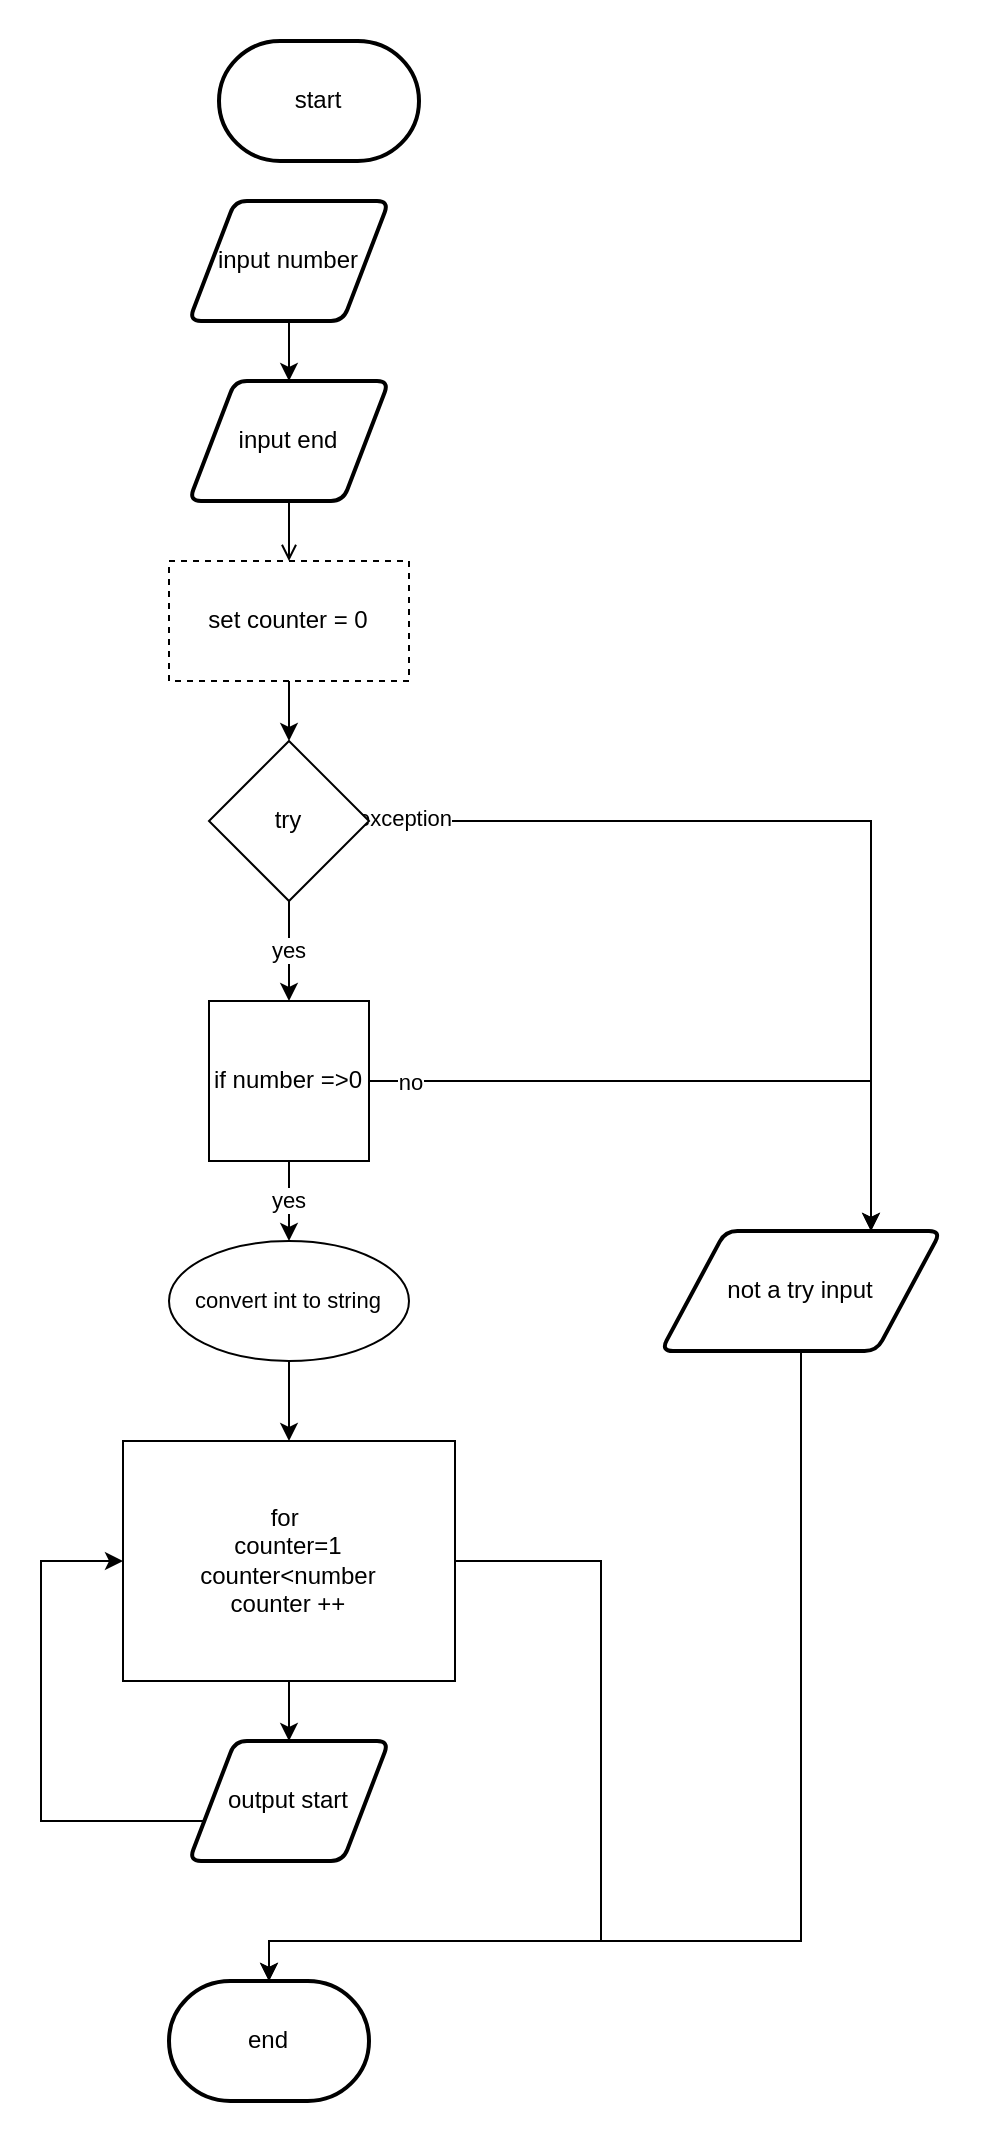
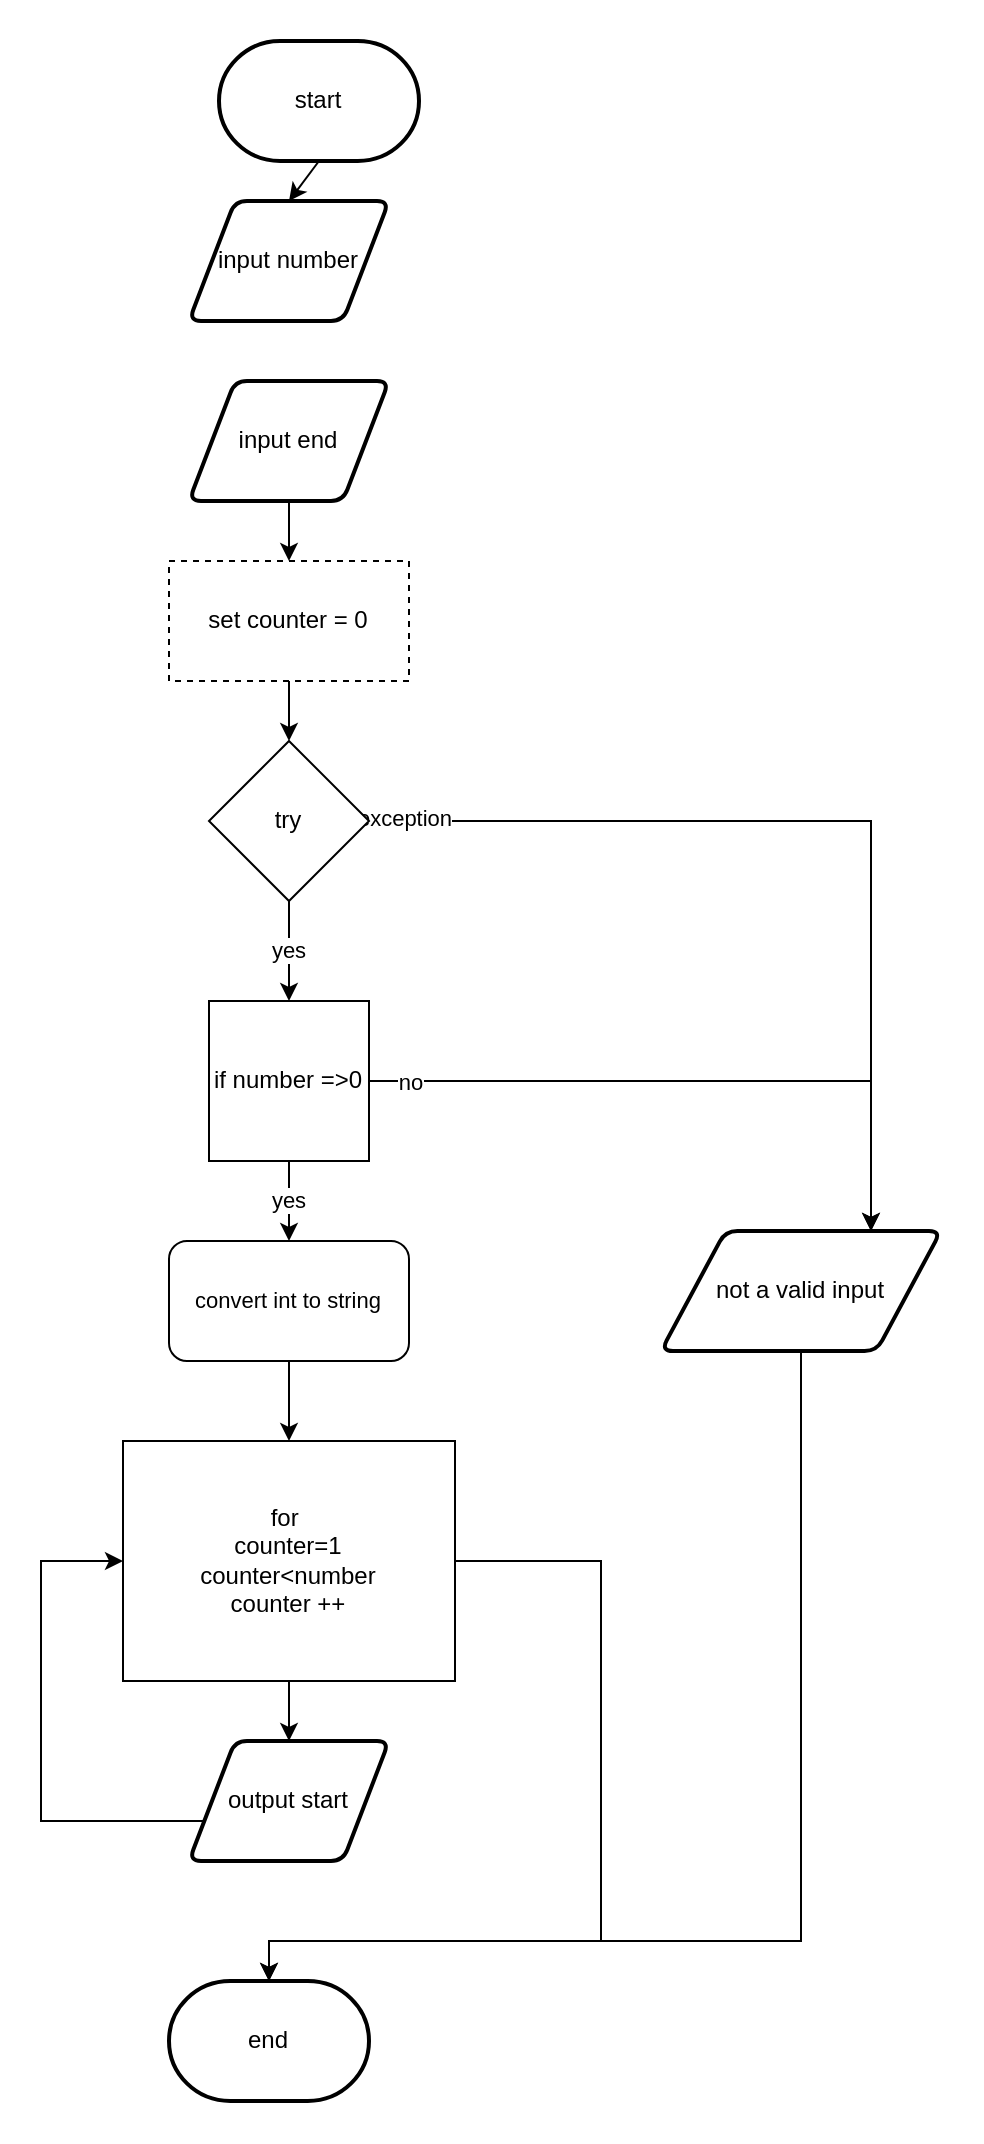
  <mxCell id="0" />
  <mxCell id="1" parent="0" />
+ <mxCell id="2" style="edgeStyle=none;html=1;exitX=0.5;exitY=1;exitDx=0;exitDy=0;exitPerimeter=0;entryX=0.5;entryY=0;entryDx=0;entryDy=0;" parent="1" source="3" target="5" edge="1"><mxGeometry relative="1" as="geometry" /></mxCell>
  <mxCell id="3" value="start" style="strokeWidth=2;html=1;shape=mxgraph.flowchart.terminator;whiteSpace=wrap;" parent="1" vertex="1"><mxGeometry x="109" y="20" width="100" height="60" as="geometry" /></mxCell>
- <mxCell id="4" style="edgeStyle=none;html=1;exitX=0.5;exitY=1;exitDx=0;exitDy=0;entryX=0.5;entryY=0;entryDx=0;entryDy=0;" edge="1" parent="1" source="5" target="27"><mxGeometry relative="1" as="geometry" /></mxCell>
  <mxCell id="5" value="input number" style="shape=parallelogram;html=1;strokeWidth=2;perimeter=parallelogramPerimeter;whiteSpace=wrap;rounded=1;arcSize=12;size=0.23;" parent="1" vertex="1"><mxGeometry x="94" y="100" width="100" height="60" as="geometry" /></mxCell>
  <mxCell id="6" style="edgeStyle=orthogonalEdgeStyle;shape=connector;rounded=0;html=1;exitX=0;exitY=0.5;exitDx=0;exitDy=0;entryX=0;entryY=0.5;entryDx=0;entryDy=0;labelBackgroundColor=default;fontFamily=Helvetica;fontSize=11;fontColor=default;endArrow=classic;strokeColor=default;" parent="1" source="7" target="11" edge="1"><mxGeometry relative="1" as="geometry"><Array as="points"><mxPoint x="20" y="910" /><mxPoint x="20" y="780" /></Array></mxGeometry></mxCell>
  <mxCell id="7" value="output start" style="shape=parallelogram;html=1;strokeWidth=2;perimeter=parallelogramPerimeter;whiteSpace=wrap;rounded=1;arcSize=12;size=0.23;" parent="1" vertex="1"><mxGeometry x="94" y="870" width="100" height="60" as="geometry" /></mxCell>
  <mxCell id="8" value="end" style="strokeWidth=2;html=1;shape=mxgraph.flowchart.terminator;whiteSpace=wrap;" parent="1" vertex="1"><mxGeometry x="84" y="990" width="100" height="60" as="geometry" /></mxCell>
  <mxCell id="9" style="edgeStyle=orthogonalEdgeStyle;shape=connector;rounded=0;html=1;exitX=1;exitY=0.5;exitDx=0;exitDy=0;labelBackgroundColor=default;fontFamily=Helvetica;fontSize=11;fontColor=default;endArrow=classic;strokeColor=default;entryX=0.5;entryY=0;entryDx=0;entryDy=0;entryPerimeter=0;" parent="1" source="11" target="8" edge="1"><mxGeometry relative="1" as="geometry"><mxPoint x="144" y="1170" as="targetPoint" /><Array as="points"><mxPoint x="300" y="780" /><mxPoint x="300" y="970" /><mxPoint x="134" y="970" /></Array></mxGeometry></mxCell>
  <mxCell id="10" style="edgeStyle=none;html=1;exitX=0.5;exitY=1;exitDx=0;exitDy=0;entryX=0.5;entryY=0;entryDx=0;entryDy=0;" parent="1" source="11" target="7" edge="1"><mxGeometry relative="1" as="geometry" /></mxCell>
  <mxCell id="11" value="for&amp;nbsp;&lt;br&gt;counter=1&lt;br&gt;counter&amp;lt;number&lt;br&gt;counter ++" style="whiteSpace=wrap;html=1;rounded=0;" parent="1" vertex="1"><mxGeometry x="61" y="720" width="166" height="120" as="geometry" /></mxCell>
  <mxCell id="12" style="edgeStyle=none;html=1;exitX=0.5;exitY=1;exitDx=0;exitDy=0;entryX=0.5;entryY=0;entryDx=0;entryDy=0;" parent="1" source="13" edge="1"><mxGeometry relative="1" as="geometry"><mxPoint x="144" y="370" as="targetPoint" /></mxGeometry></mxCell>
  <mxCell id="13" value="set counter = 0" style="rounded=0;whiteSpace=wrap;html=1;dashed=1;" parent="1" vertex="1"><mxGeometry x="84" y="280" width="120" height="60" as="geometry" /></mxCell>
  <mxCell id="14" style="edgeStyle=orthogonalEdgeStyle;shape=connector;rounded=0;html=1;exitX=0.5;exitY=1;exitDx=0;exitDy=0;entryX=0.5;entryY=0;entryDx=0;entryDy=0;entryPerimeter=0;labelBackgroundColor=default;fontFamily=Helvetica;fontSize=11;fontColor=default;endArrow=classic;strokeColor=default;" parent="1" source="15" target="8" edge="1"><mxGeometry relative="1" as="geometry"><Array as="points"><mxPoint x="400" y="970" /><mxPoint x="134" y="970" /></Array></mxGeometry></mxCell>
- <mxCell id="15" value="not a try input" style="shape=parallelogram;html=1;strokeWidth=2;perimeter=parallelogramPerimeter;whiteSpace=wrap;rounded=1;arcSize=12;size=0.23;" parent="1" vertex="1"><mxGeometry x="330" y="615" width="140" height="60" as="geometry" /></mxCell>
+ <mxCell id="15" value="not a valid input" style="shape=parallelogram;html=1;strokeWidth=2;perimeter=parallelogramPerimeter;whiteSpace=wrap;rounded=1;arcSize=12;size=0.23;" parent="1" vertex="1"><mxGeometry x="330" y="615" width="140" height="60" as="geometry" /></mxCell>
  <mxCell id="16" value="yes" style="edgeStyle=orthogonalEdgeStyle;shape=connector;rounded=0;html=1;exitX=0.5;exitY=1;exitDx=0;exitDy=0;entryX=0.5;entryY=0;entryDx=0;entryDy=0;labelBackgroundColor=default;fontFamily=Helvetica;fontSize=11;fontColor=default;endArrow=classic;strokeColor=default;" parent="1" source="19" target="23" edge="1"><mxGeometry relative="1" as="geometry" /></mxCell>
  <mxCell id="17" style="edgeStyle=orthogonalEdgeStyle;shape=connector;rounded=0;html=1;exitX=1;exitY=0.5;exitDx=0;exitDy=0;entryX=0.75;entryY=0;entryDx=0;entryDy=0;labelBackgroundColor=default;fontFamily=Helvetica;fontSize=11;fontColor=default;endArrow=classic;strokeColor=default;" parent="1" source="19" target="15" edge="1"><mxGeometry relative="1" as="geometry" /></mxCell>
  <mxCell id="18" value="exception" style="edgeLabel;html=1;align=center;verticalAlign=middle;resizable=0;points=[];fontSize=11;fontFamily=Helvetica;fontColor=default;" parent="17" vertex="1" connectable="0"><mxGeometry x="-0.926" y="2" relative="1" as="geometry"><mxPoint as="offset" /></mxGeometry></mxCell>
  <mxCell id="19" value="try" style="rhombus;whiteSpace=wrap;html=1;" parent="1" vertex="1"><mxGeometry x="104" y="370" width="80" height="80" as="geometry" /></mxCell>
  <mxCell id="20" value="yes" style="edgeStyle=orthogonalEdgeStyle;shape=connector;rounded=0;html=1;exitX=0.5;exitY=1;exitDx=0;exitDy=0;labelBackgroundColor=default;fontFamily=Helvetica;fontSize=11;fontColor=default;endArrow=classic;strokeColor=default;" parent="1" source="23" target="25" edge="1"><mxGeometry relative="1" as="geometry" /></mxCell>
  <mxCell id="21" style="edgeStyle=orthogonalEdgeStyle;shape=connector;rounded=0;html=1;exitX=1;exitY=0.5;exitDx=0;exitDy=0;entryX=0.75;entryY=0;entryDx=0;entryDy=0;labelBackgroundColor=default;fontFamily=Helvetica;fontSize=11;fontColor=default;endArrow=classic;strokeColor=default;" parent="1" source="23" target="15" edge="1"><mxGeometry relative="1" as="geometry" /></mxCell>
  <mxCell id="22" value="no" style="edgeLabel;html=1;align=center;verticalAlign=middle;resizable=0;points=[];fontSize=11;fontFamily=Helvetica;fontColor=default;" parent="21" vertex="1" connectable="0"><mxGeometry x="-0.876" relative="1" as="geometry"><mxPoint as="offset" /></mxGeometry></mxCell>
  <mxCell id="23" value="if number =&amp;gt;0" style="whiteSpace=wrap;html=1;rounded=0;" parent="1" vertex="1"><mxGeometry x="104" y="500" width="80" height="80" as="geometry" /></mxCell>
  <mxCell id="24" style="edgeStyle=orthogonalEdgeStyle;shape=connector;rounded=0;html=1;exitX=0.5;exitY=1;exitDx=0;exitDy=0;entryX=0.5;entryY=0;entryDx=0;entryDy=0;labelBackgroundColor=default;fontFamily=Helvetica;fontSize=11;fontColor=default;endArrow=classic;strokeColor=default;" parent="1" source="25" target="11" edge="1"><mxGeometry relative="1" as="geometry" /></mxCell>
- <mxCell id="25" value="convert int to string" style="ellipse;whiteSpace=wrap;html=1;fontFamily=Helvetica;fontSize=11;fontColor=default;" parent="1" vertex="1"><mxGeometry x="84" y="620" width="120" height="60" as="geometry" /></mxCell>
- <mxCell id="26" style="edgeStyle=none;html=1;exitX=0.5;exitY=1;exitDx=0;exitDy=0;endArrow=open;" edge="1" parent="1" source="27" target="13"><mxGeometry relative="1" as="geometry" /></mxCell>
+ <mxCell id="25" value="convert int to string" style="rounded=1;whiteSpace=wrap;html=1;fontFamily=Helvetica;fontSize=11;fontColor=default;" parent="1" vertex="1"><mxGeometry x="84" y="620" width="120" height="60" as="geometry" /></mxCell>
+ <mxCell id="26" style="edgeStyle=none;html=1;exitX=0.5;exitY=1;exitDx=0;exitDy=0;" edge="1" parent="1" source="27" target="13"><mxGeometry relative="1" as="geometry" /></mxCell>
  <mxCell id="27" value="input end" style="shape=parallelogram;html=1;strokeWidth=2;perimeter=parallelogramPerimeter;whiteSpace=wrap;rounded=1;arcSize=12;size=0.23;" vertex="1" parent="1"><mxGeometry x="94" y="190" width="100" height="60" as="geometry" /></mxCell>
